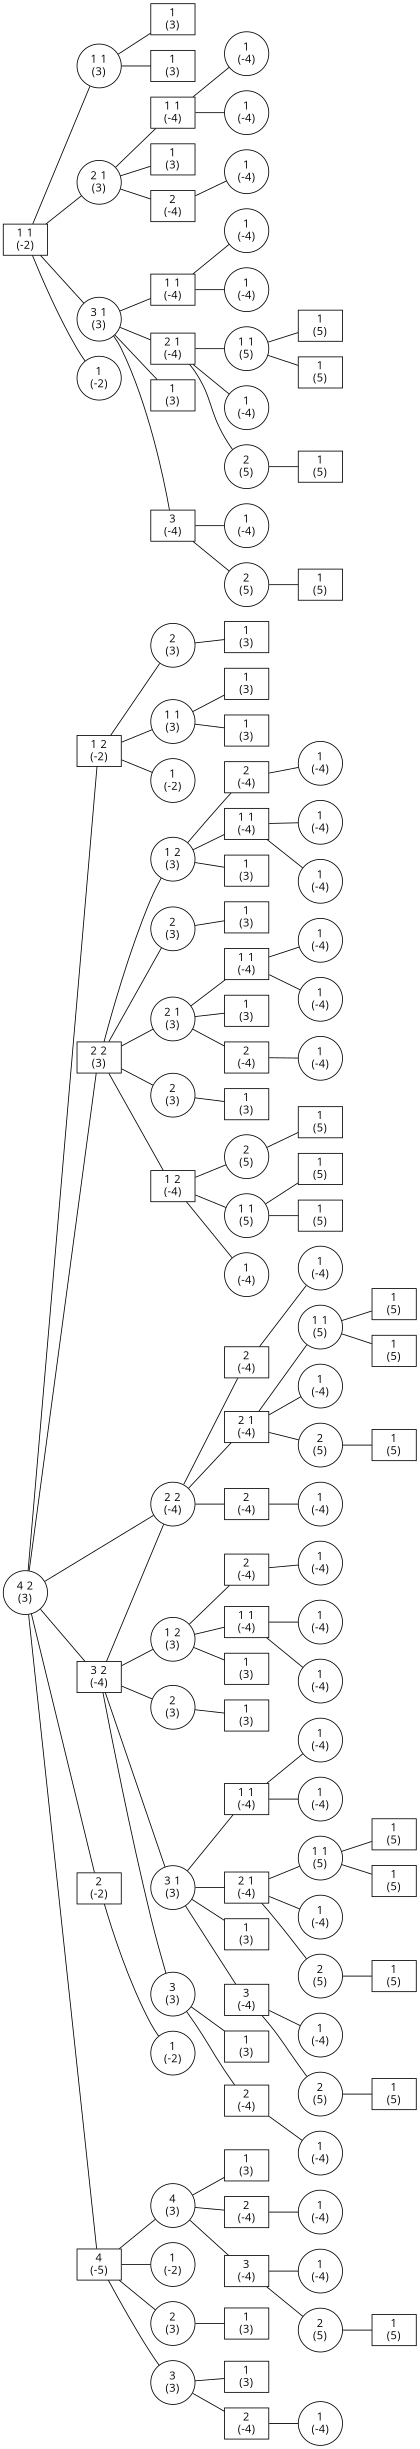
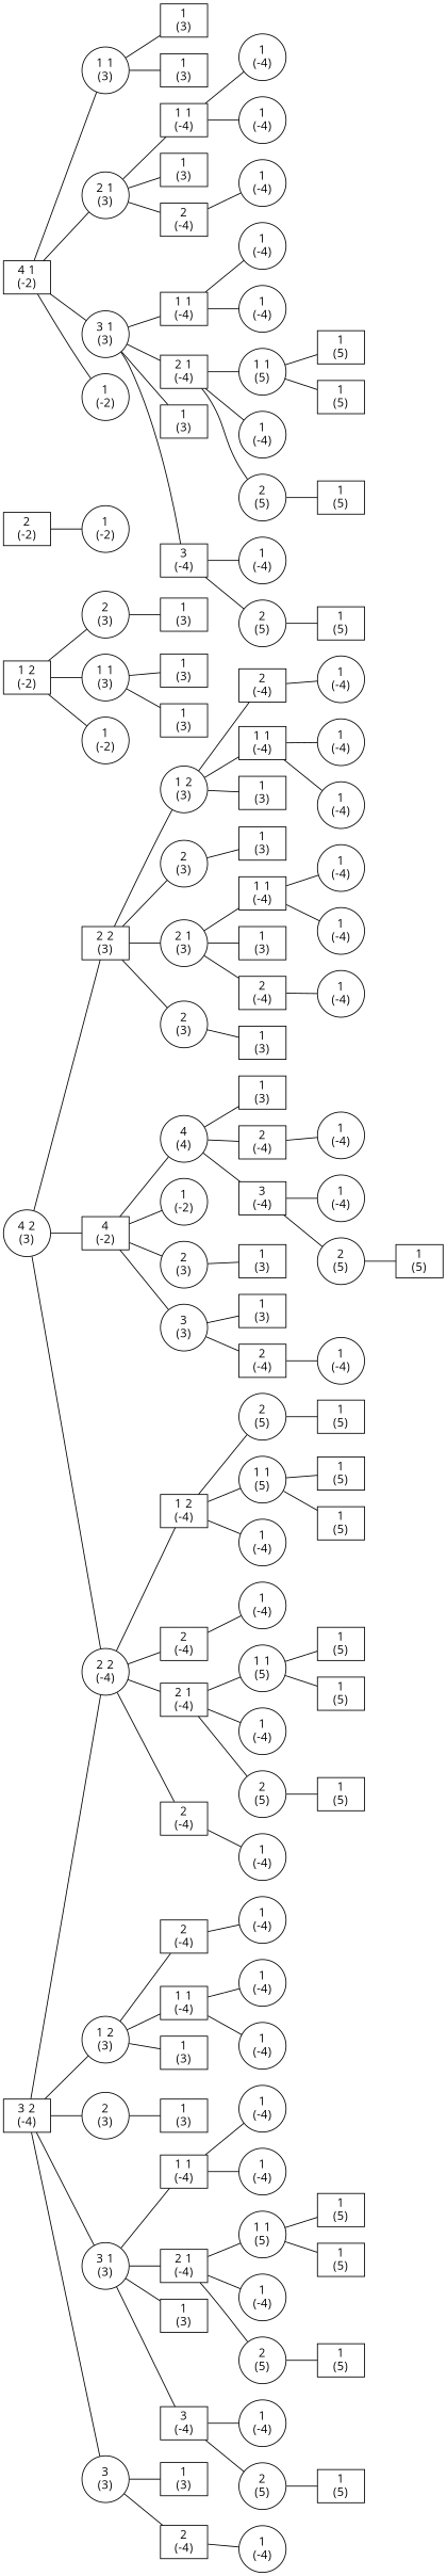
  graph {
    fontname="Open Sans"
    rankdir=LR
    node [fontname="Open Sans" shape=ellipse]
    edge [fontname="Open Sans"]
    n1 [label="4 2\n(3)"]
    n2 [label="1 2\n(-2)" shape=record]
    n3 [label="2 2\n(3)" shape=record]
    n4 [label="3 2\n(-4)" shape=record]
    n5 [label="2\n(-2)" shape=record]
-   n6 [label="4\n(-5)" shape=record]
+   n6 [label="4\n(-2)" shape=record]
    n7 [label="2 2\n(-4)"]
    n8 [label="2\n(3)"]
    n9 [label="1 1\n(3)"]
    n10 [label="1\n(-2)"]
    n11 [label="1 2\n(3)"]
    n12 [label="2\n(3)"]
    n13 [label="2 1\n(3)"]
    n14 [label="2\n(3)"]
    n15 [label="1 2\n(3)"]
    n16 [label="2\n(3)"]
    n17 [label="3 1\n(3)"]
    n18 [label="3\n(3)"]
    n19 [label="1\n(-2)"]
-   n20 [label="1 1\n(-2)" shape=record]
+   n20 [label="4 1\n(-2)" shape=record]
    n21 [label="1 1\n(3)"]
    n22 [label="2 1\n(3)"]
    n23 [label="3 1\n(3)"]
    n24 [label="1\n(-2)"]
-   n25 [label="4\n(3)"]
+   n25 [label="4\n(4)"]
    n26 [label="1\n(-2)"]
    n27 [label="2\n(3)"]
    n28 [label="3\n(3)"]
    n29 [label="1\n(3)" shape=record]
    n30 [label="1\n(3)" shape=record]
    n31 [label="1\n(3)" shape=record]
    n32 [label="2\n(-4)" shape=record]
    n33 [label="1 1\n(-4)" shape=record]
    n34 [label="1\n(3)" shape=record]
    n35 [label="1\n(3)" shape=record]
    n36 [label="1 1\n(-4)" shape=record]
    n37 [label="1\n(3)" shape=record]
    n38 [label="2\n(-4)" shape=record]
    n39 [label="1\n(3)" shape=record]
    n40 [label="1\n(-4)"]
    n41 [label="1\n(-4)"]
    n42 [label="1\n(-4)"]
    n43 [label="1\n(-4)"]
    n44 [label="1\n(-4)"]
    n45 [label="1\n(-4)"]
    n46 [label="2\n(-4)" shape=record]
    n47 [label="1 1\n(-4)" shape=record]
    n48 [label="1\n(3)" shape=record]
    n49 [label="1 2\n(-4)" shape=record]
    n50 [label="2\n(-4)" shape=record]
    n51 [label="2 1\n(-4)" shape=record]
    n52 [label="2\n(-4)" shape=record]
    n53 [label="1\n(3)" shape=record]
    n54 [label="1 1\n(-4)" shape=record]
    n55 [label="2 1\n(-4)" shape=record]
    n56 [label="1\n(3)" shape=record]
    n57 [label="3\n(-4)" shape=record]
    n58 [label="1\n(3)" shape=record]
    n59 [label="2\n(-4)" shape=record]
    n60 [label="1\n(-4)"]
    n61 [label="1\n(-4)"]
    n62 [label="1\n(-4)"]
    n63 [label="2\n(5)"]
    n64 [label="1 1\n(5)"]
    n65 [label="1\n(-4)"]
    n66 [label="1\n(-4)"]
    n67 [label="1 1\n(5)"]
    n68 [label="1\n(-4)"]
    n69 [label="2\n(5)"]
    n70 [label="1\n(-4)"]
    n71 [label="1\n(5)" shape=record]
    n72 [label="1\n(5)" shape=record]
    n73 [label="1\n(5)" shape=record]
    n74 [label="1\n(5)" shape=record]
    n75 [label="1\n(5)" shape=record]
    n76 [label="1\n(5)" shape=record]
    n77 [label="1\n(-4)"]
    n78 [label="1\n(-4)"]
    n79 [label="1 1\n(5)"]
    n80 [label="1\n(-4)"]
    n81 [label="2\n(5)"]
    n82 [label="1\n(-4)"]
    n83 [label="2\n(5)"]
    n84 [label="1\n(5)" shape=record]
    n85 [label="1\n(5)" shape=record]
    n86 [label="1\n(5)" shape=record]
    n87 [label="1\n(5)" shape=record]
    n88 [label="1\n(-4)"]
    n89 [label="1\n(3)" shape=record]
    n90 [label="1\n(3)" shape=record]
    n91 [label="1 1\n(-4)" shape=record]
    n92 [label="1\n(3)" shape=record]
    n93 [label="2\n(-4)" shape=record]
    n94 [label="1 1\n(-4)" shape=record]
    n95 [label="2 1\n(-4)" shape=record]
    n96 [label="1\n(3)" shape=record]
    n97 [label="3\n(-4)" shape=record]
    n98 [label="1\n(3)" shape=record]
    n99 [label="2\n(-4)" shape=record]
    n100 [label="3\n(-4)" shape=record]
    n101 [label="1\n(-4)"]
    n102 [label="1\n(-4)"]
    n103 [label="1\n(-4)"]
    n104 [label="1\n(-4)"]
    n105 [label="1\n(-4)"]
    n106 [label="1 1\n(5)"]
    n107 [label="1\n(-4)"]
    n108 [label="2\n(5)"]
    n109 [label="1\n(-4)"]
    n110 [label="2\n(5)"]
    n111 [label="1\n(5)" shape=record]
    n112 [label="1\n(5)" shape=record]
    n113 [label="1\n(5)" shape=record]
    n114 [label="1\n(5)" shape=record]
    n115 [label="1\n(-4)"]
    n116 [label="1\n(-4)"]
    n117 [label="2\n(5)"]
    n118 [label="1\n(5)" shape=record]
    n119 [label="1\n(3)" shape=record]
    n120 [label="1\n(3)" shape=record]
    n121 [label="2\n(-4)" shape=record]
    n122 [label="1\n(-4)"]
-   n1 -- n2
    n1 -- n3
-   n1 -- n4
-   n1 -- n5
    n1 -- n6
    n1 -- n7
    n2 -- n8
    n2 -- n9
    n2 -- n10
    n3 -- n11
    n3 -- n12
    n3 -- n13
    n3 -- n14
    n4 -- n7
    n4 -- n15
    n4 -- n16
    n4 -- n17
    n4 -- n18
    n5 -- n19
    n6 -- n25
    n6 -- n26
    n6 -- n27
    n6 -- n28
-   n3 -- n49
+   n7 -- n49
    n7 -- n50
    n7 -- n51
    n7 -- n52
    n8 -- n29
    n9 -- n30
    n9 -- n31
    n11 -- n32
    n11 -- n33
    n11 -- n34
    n12 -- n35
    n13 -- n36
    n13 -- n37
    n13 -- n38
    n14 -- n39
    n15 -- n46
    n15 -- n47
    n15 -- n48
    n16 -- n53
    n17 -- n54
    n17 -- n55
    n17 -- n56
    n17 -- n57
    n18 -- n58
    n18 -- n59
    n20 -- n21
    n20 -- n22
    n20 -- n23
    n20 -- n24
    n21 -- n89
    n21 -- n90
    n22 -- n91
    n22 -- n92
    n22 -- n93
    n23 -- n94
    n23 -- n95
    n23 -- n96
    n23 -- n97
    n25 -- n98
    n25 -- n99
    n25 -- n100
    n27 -- n119
    n28 -- n120
    n28 -- n121
    n32 -- n40
    n33 -- n41
    n33 -- n42
    n36 -- n43
    n36 -- n44
    n38 -- n45
    n46 -- n60
    n47 -- n61
    n47 -- n62
    n49 -- n63
    n49 -- n64
    n49 -- n65
    n50 -- n66
    n51 -- n67
    n51 -- n68
    n51 -- n69
    n52 -- n70
    n54 -- n77
    n54 -- n78
    n55 -- n79
    n55 -- n80
    n55 -- n81
    n57 -- n82
    n57 -- n83
    n59 -- n88
    n63 -- n71
    n64 -- n72
    n64 -- n73
    n67 -- n74
    n67 -- n75
    n69 -- n76
    n79 -- n84
    n79 -- n85
    n81 -- n86
    n83 -- n87
    n91 -- n101
    n91 -- n102
    n93 -- n103
    n94 -- n104
    n94 -- n105
    n95 -- n106
    n95 -- n107
    n95 -- n108
    n97 -- n109
    n97 -- n110
    n99 -- n115
    n100 -- n116
    n100 -- n117
    n106 -- n111
    n106 -- n112
    n108 -- n113
    n110 -- n114
    n117 -- n118
    n121 -- n122
  }
